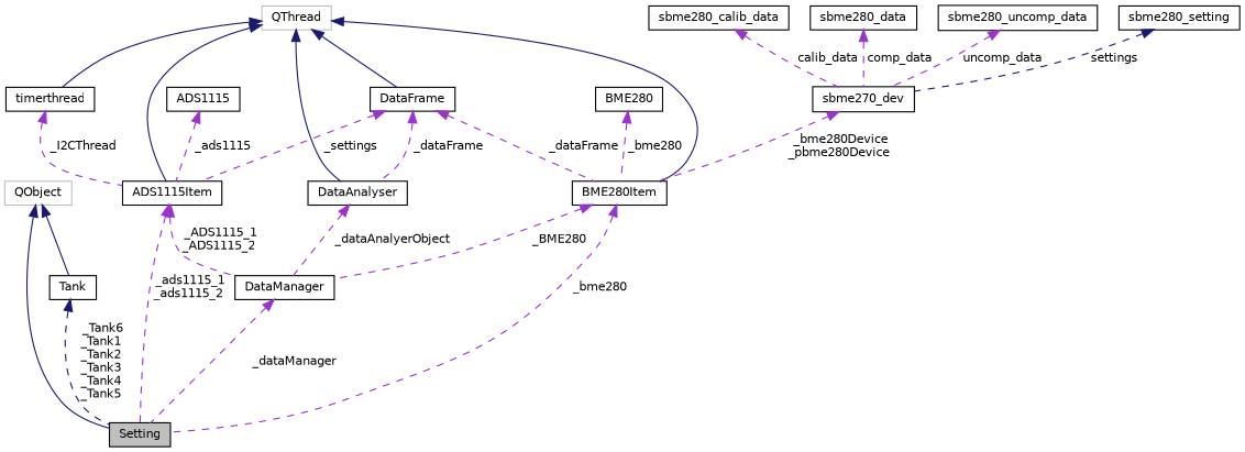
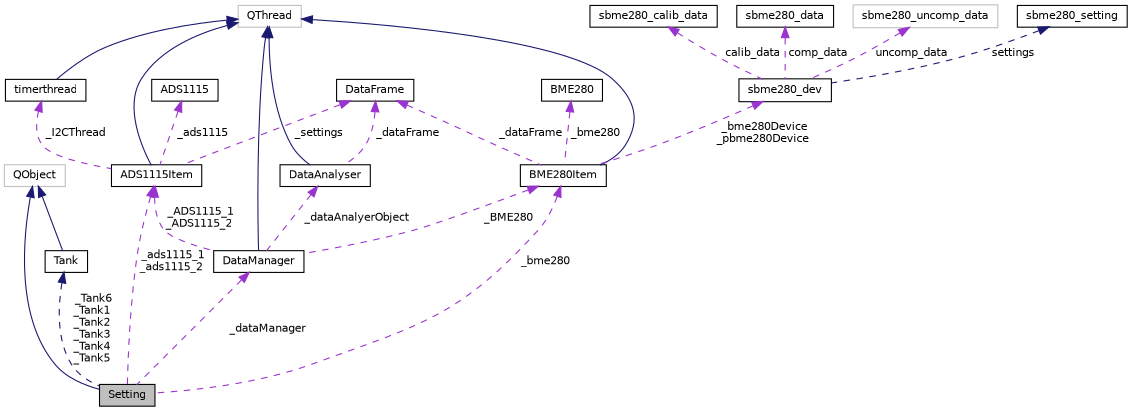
  digraph {
    node [color=black fillcolor=white fontname=Helvetica fontsize=10 shape=record style=filled]
    edge [color=darkorchid3 dir=back fontname=Helvetica fontsize=10 labelfontname=Helvetica labelfontsize=10 style=dashed]
    n1 [fillcolor=grey75 fontcolor=black height=0.2 label=Setting width=0.4]
    n2 [color=grey75 height=0.2 label=QObject width=0.4]
    n3 [height=0.2 label=Tank width=0.4]
    n4 [height=0.2 label=ADS1115Item width=0.4]
    n5 [height=0.2 label=DataManager width=0.4]
    n6 [color=grey75 height=0.2 label=QThread width=0.4]
    n7 [height=0.2 label=timerthread width=0.4]
    n8 [height=0.2 label=BME280Item width=0.4]
    n9 [height=0.2 label=DataAnalyser width=0.4]
    n10 [height=0.2 label=ADS1115 width=0.4]
    n11 [height=0.2 label=DataFrame width=0.4]
    n12 [height=0.2 label=BME280 width=0.4]
-   n13 [height=0.2 label=sbme270_dev width=0.4]
+   n13 [height=0.2 label=sbme280_dev width=0.4]
    n14 [height=0.2 label=sbme280_data width=0.4]
-   n15 [height=0.2 label=sbme280_uncomp_data width=0.4]
+   n15 [color=grey75 height=0.2 label=sbme280_uncomp_data width=0.4]
    n16 [height=0.2 label=sbme280_setting width=0.4]
    n17 [height=0.2 label=sbme280_calib_data width=0.4]
    n2 -> n1 [color=midnightblue style=solid]
    n2 -> n3 [color=midnightblue style=solid]
    n3 -> n1 [color=midnightblue label=" _Tank6\n_Tank1\n_Tank2\n_Tank3\n_Tank4\n_Tank5"]
    n4 -> n1 [label=" _ads1115_1\n_ads1115_2"]
    n4 -> n5 [label=" _ADS1115_1\n_ADS1115_2"]
    n5 -> n1 [label=" _dataManager"]
    n6 -> n4 [color=midnightblue style=solid]
-   n6 -> n11 [color=midnightblue style=solid]
+   n6 -> n5 [color=midnightblue style=solid]
    n6 -> n7 [color=midnightblue style=solid]
    n6 -> n8 [color=midnightblue style=solid]
    n6 -> n9 [color=midnightblue style=solid]
    n7 -> n4 [label=" _I2CThread"]
    n8 -> n1 [label=" _bme280"]
    n8 -> n5 [label=" _BME280"]
    n9 -> n5 [label=" _dataAnalyerObject"]
    n10 -> n4 [label=" _ads1115"]
    n11 -> n4 [label=" _settings"]
    n11 -> n8 [label=" _dataFrame"]
    n11 -> n9 [label=" _dataFrame"]
    n12 -> n8 [label=" _bme280"]
    n13 -> n8 [label=" _bme280Device\n_pbme280Device"]
    n14 -> n13 [label=" comp_data"]
    n15 -> n13 [label=" uncomp_data"]
    n16 -> n13 [color=midnightblue label=" settings"]
    n17 -> n13 [label=" calib_data"]
  }
